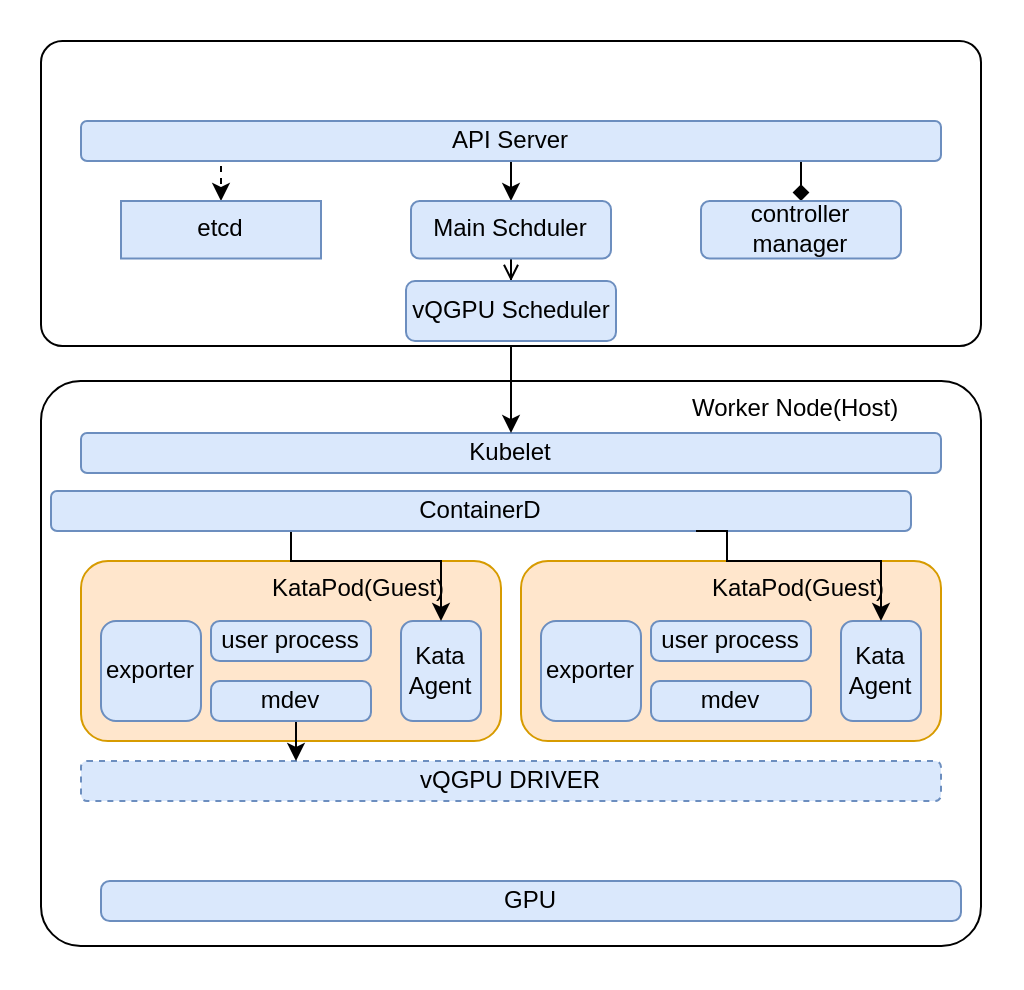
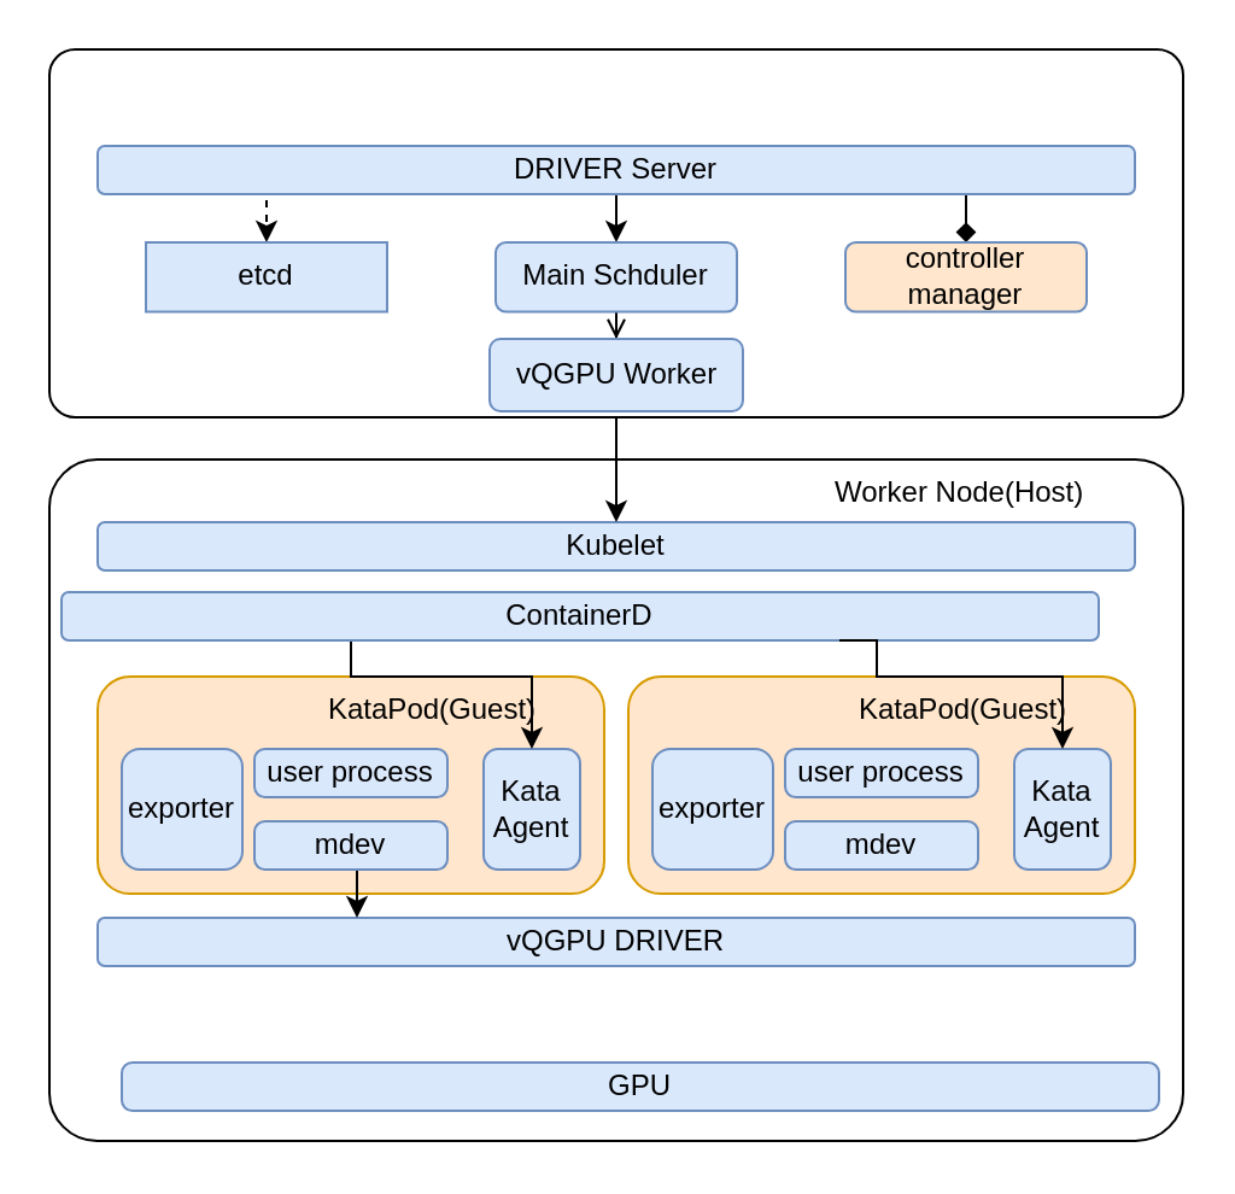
  <mxCell id="0" />
  <mxCell id="1" parent="0" />
  <mxCell id="2" value="" style="rounded=1;whiteSpace=wrap;html=1;direction=south;arcSize=7;" vertex="1" parent="1"><mxGeometry x="20" y="190" width="470" height="282.5" as="geometry" /></mxCell>
  <mxCell id="3" value="" style="rounded=1;whiteSpace=wrap;html=1;fillColor=#ffe6cc;strokeColor=#d79b00;" vertex="1" parent="1"><mxGeometry x="40" y="280" width="210" height="90" as="geometry" /></mxCell>
  <mxCell id="4" value="GPU" style="rounded=1;whiteSpace=wrap;html=1;arcSize=22;fillColor=#dae8fc;strokeColor=#6c8ebf;" vertex="1" parent="1"><mxGeometry x="50" y="440" width="430" height="20" as="geometry" /></mxCell>
- <mxCell id="5" value="vQGPU DRIVER" style="rounded=1;whiteSpace=wrap;html=1;fillColor=#dae8fc;strokeColor=#6c8ebf;dashed=1;" vertex="1" parent="1"><mxGeometry x="40" y="380" width="430" height="20" as="geometry" /></mxCell>
+ <mxCell id="5" value="vQGPU DRIVER" style="rounded=1;whiteSpace=wrap;html=1;fillColor=#dae8fc;strokeColor=#6c8ebf;" vertex="1" parent="1"><mxGeometry x="40" y="380" width="430" height="20" as="geometry" /></mxCell>
  <mxCell id="6" style="edgeStyle=orthogonalEdgeStyle;rounded=0;orthogonalLoop=1;jettySize=auto;html=1;exitX=0.5;exitY=1;exitDx=0;exitDy=0;entryX=0.25;entryY=0;entryDx=0;entryDy=0;" edge="1" parent="1" source="7" target="5"><mxGeometry relative="1" as="geometry" /></mxCell>
  <mxCell id="7" value="mdev" style="rounded=1;whiteSpace=wrap;html=1;arcSize=22;fillColor=#dae8fc;strokeColor=#6c8ebf;" vertex="1" parent="1"><mxGeometry x="105" y="340" width="80" height="20" as="geometry" /></mxCell>
  <mxCell id="8" value="KataPod(Guest)" style="text;strokeColor=none;fillColor=none;align=left;verticalAlign=top;spacingLeft=4;spacingRight=4;overflow=hidden;rotatable=0;points=[[0,0.5],[1,0.5]];portConstraint=eastwest;whiteSpace=wrap;html=1;" vertex="1" parent="1"><mxGeometry x="130" y="280" width="100" height="26" as="geometry" /></mxCell>
  <mxCell id="9" value="user process" style="rounded=1;whiteSpace=wrap;html=1;arcSize=22;fillColor=#dae8fc;strokeColor=#6c8ebf;" vertex="1" parent="1"><mxGeometry x="105" y="310" width="80" height="20" as="geometry" /></mxCell>
  <mxCell id="10" value="Kata&lt;br&gt;Agent" style="rounded=1;whiteSpace=wrap;html=1;fillColor=#dae8fc;strokeColor=#6c8ebf;" vertex="1" parent="1"><mxGeometry x="200" y="310" width="40" height="50" as="geometry" /></mxCell>
  <mxCell id="11" value="exporter" style="rounded=1;whiteSpace=wrap;html=1;fillColor=#dae8fc;strokeColor=#6c8ebf;" vertex="1" parent="1"><mxGeometry x="50" y="310" width="50" height="50" as="geometry" /></mxCell>
  <mxCell id="12" style="edgeStyle=orthogonalEdgeStyle;rounded=0;orthogonalLoop=1;jettySize=auto;html=1;exitX=0.25;exitY=1;exitDx=0;exitDy=0;entryX=0.5;entryY=0;entryDx=0;entryDy=0;" edge="1" parent="1" source="13" target="10"><mxGeometry relative="1" as="geometry"><Array as="points"><mxPoint x="145" y="280" /><mxPoint x="220" y="280" /></Array></mxGeometry></mxCell>
  <mxCell id="13" value="ContainerD" style="rounded=1;whiteSpace=wrap;html=1;fillColor=#dae8fc;strokeColor=#6c8ebf;" vertex="1" parent="1"><mxGeometry x="25" y="245" width="430" height="20" as="geometry" /></mxCell>
  <mxCell id="14" value="" style="rounded=1;whiteSpace=wrap;html=1;fillColor=#ffe6cc;strokeColor=#d79b00;" vertex="1" parent="1"><mxGeometry x="260" y="280" width="210" height="90" as="geometry" /></mxCell>
  <mxCell id="15" value="mdev" style="rounded=1;whiteSpace=wrap;html=1;arcSize=22;fillColor=#dae8fc;strokeColor=#6c8ebf;" vertex="1" parent="1"><mxGeometry x="325" y="340" width="80" height="20" as="geometry" /></mxCell>
  <mxCell id="16" value="KataPod(Guest)" style="text;strokeColor=none;fillColor=none;align=left;verticalAlign=top;spacingLeft=4;spacingRight=4;overflow=hidden;rotatable=0;points=[[0,0.5],[1,0.5]];portConstraint=eastwest;whiteSpace=wrap;html=1;" vertex="1" parent="1"><mxGeometry x="350" y="280" width="100" height="26" as="geometry" /></mxCell>
  <mxCell id="17" value="user process" style="rounded=1;whiteSpace=wrap;html=1;arcSize=22;fillColor=#dae8fc;strokeColor=#6c8ebf;" vertex="1" parent="1"><mxGeometry x="325" y="310" width="80" height="20" as="geometry" /></mxCell>
  <mxCell id="18" value="Kata&lt;br&gt;Agent" style="rounded=1;whiteSpace=wrap;html=1;fillColor=#dae8fc;strokeColor=#6c8ebf;" vertex="1" parent="1"><mxGeometry x="420" y="310" width="40" height="50" as="geometry" /></mxCell>
  <mxCell id="19" value="exporter" style="rounded=1;whiteSpace=wrap;html=1;fillColor=#dae8fc;strokeColor=#6c8ebf;" vertex="1" parent="1"><mxGeometry x="270" y="310" width="50" height="50" as="geometry" /></mxCell>
  <mxCell id="20" style="edgeStyle=orthogonalEdgeStyle;rounded=0;orthogonalLoop=1;jettySize=auto;html=1;exitX=0.75;exitY=1;exitDx=0;exitDy=0;entryX=0.5;entryY=0;entryDx=0;entryDy=0;" edge="1" parent="1" source="13" target="18"><mxGeometry relative="1" as="geometry"><Array as="points"><mxPoint x="363" y="280" /><mxPoint x="440" y="280" /></Array></mxGeometry></mxCell>
  <mxCell id="21" value="Worker Node(Host)" style="text;strokeColor=none;fillColor=none;align=left;verticalAlign=top;spacingLeft=4;spacingRight=4;overflow=hidden;rotatable=0;points=[[0,0.5],[1,0.5]];portConstraint=eastwest;whiteSpace=wrap;html=1;" vertex="1" parent="1"><mxGeometry x="340" y="190" width="130" height="26" as="geometry" /></mxCell>
  <mxCell id="22" value="Kubelet" style="rounded=1;whiteSpace=wrap;html=1;fillColor=#dae8fc;strokeColor=#6c8ebf;" vertex="1" parent="1"><mxGeometry x="40" y="216" width="430" height="20" as="geometry" /></mxCell>
  <mxCell id="23" style="edgeStyle=orthogonalEdgeStyle;rounded=0;orthogonalLoop=1;jettySize=auto;html=1;exitX=1;exitY=0.5;exitDx=0;exitDy=0;entryX=0.5;entryY=0;entryDx=0;entryDy=0;" edge="1" parent="1" source="24" target="22"><mxGeometry relative="1" as="geometry" /></mxCell>
  <mxCell id="24" value="" style="rounded=1;whiteSpace=wrap;html=1;direction=south;arcSize=7;" vertex="1" parent="1"><mxGeometry x="20" y="20" width="470" height="152.5" as="geometry" /></mxCell>
  <mxCell id="25" style="edgeStyle=orthogonalEdgeStyle;rounded=0;orthogonalLoop=1;jettySize=auto;html=1;exitX=0.5;exitY=1;exitDx=0;exitDy=0;entryX=0.5;entryY=0;entryDx=0;entryDy=0;" edge="1" parent="1" source="28" target="30"><mxGeometry relative="1" as="geometry" /></mxCell>
  <mxCell id="26" style="edgeStyle=orthogonalEdgeStyle;rounded=0;orthogonalLoop=1;jettySize=auto;html=1;exitX=0.75;exitY=1;exitDx=0;exitDy=0;entryX=0.5;entryY=0;entryDx=0;entryDy=0;endArrow=diamond;" edge="1" parent="1" source="28" target="32"><mxGeometry relative="1" as="geometry"><Array as="points"><mxPoint x="363" y="70" /><mxPoint x="400" y="70" /></Array></mxGeometry></mxCell>
  <mxCell id="27" style="edgeStyle=orthogonalEdgeStyle;rounded=0;orthogonalLoop=1;jettySize=auto;html=1;exitX=0.25;exitY=1;exitDx=0;exitDy=0;entryX=0.5;entryY=0;entryDx=0;entryDy=0;dashed=1;" edge="1" parent="1" source="28" target="31"><mxGeometry relative="1" as="geometry"><Array as="points"><mxPoint x="148" y="70" /><mxPoint x="110" y="70" /></Array></mxGeometry></mxCell>
- <mxCell id="28" value="API Server" style="rounded=1;whiteSpace=wrap;html=1;fillColor=#dae8fc;strokeColor=#6c8ebf;" vertex="1" parent="1"><mxGeometry x="40" y="60" width="430" height="20" as="geometry" /></mxCell>
+ <mxCell id="28" value="DRIVER Server" style="rounded=1;whiteSpace=wrap;html=1;fillColor=#dae8fc;strokeColor=#6c8ebf;" vertex="1" parent="1"><mxGeometry x="40" y="60" width="430" height="20" as="geometry" /></mxCell>
  <mxCell id="29" value="" style="edgeStyle=orthogonalEdgeStyle;rounded=0;orthogonalLoop=1;jettySize=auto;html=1;endArrow=open;" edge="1" parent="1" source="30" target="33"><mxGeometry relative="1" as="geometry" /></mxCell>
  <mxCell id="30" value="Main Schduler" style="rounded=1;whiteSpace=wrap;html=1;fillColor=#dae8fc;strokeColor=#6c8ebf;" vertex="1" parent="1"><mxGeometry x="205" y="100" width="100" height="28.75" as="geometry" /></mxCell>
  <mxCell id="31" value="etcd" style="whiteSpace=wrap;html=1;fillColor=#dae8fc;strokeColor=#6c8ebf;rounded=0;" vertex="1" parent="1"><mxGeometry x="60" y="100" width="100" height="28.75" as="geometry" /></mxCell>
- <mxCell id="32" value="controller&lt;br&gt;manager" style="rounded=1;whiteSpace=wrap;html=1;fillColor=#dae8fc;strokeColor=#6c8ebf;" vertex="1" parent="1"><mxGeometry x="350" y="100" width="100" height="28.75" as="geometry" /></mxCell>
- <mxCell id="33" value="vQGPU Scheduler" style="whiteSpace=wrap;html=1;fillColor=#dae8fc;strokeColor=#6c8ebf;rounded=1;" vertex="1" parent="1"><mxGeometry x="202.5" y="140" width="105" height="30" as="geometry" /></mxCell>
+ <mxCell id="32" value="controller&lt;br&gt;manager" style="rounded=1;whiteSpace=wrap;html=1;fillColor=#ffe6cc;strokeColor=#6c8ebf;" vertex="1" parent="1"><mxGeometry x="350" y="100" width="100" height="28.75" as="geometry" /></mxCell>
+ <mxCell id="33" value="vQGPU Worker" style="whiteSpace=wrap;html=1;fillColor=#dae8fc;strokeColor=#6c8ebf;rounded=1;" vertex="1" parent="1"><mxGeometry x="202.5" y="140" width="105" height="30" as="geometry" /></mxCell>
